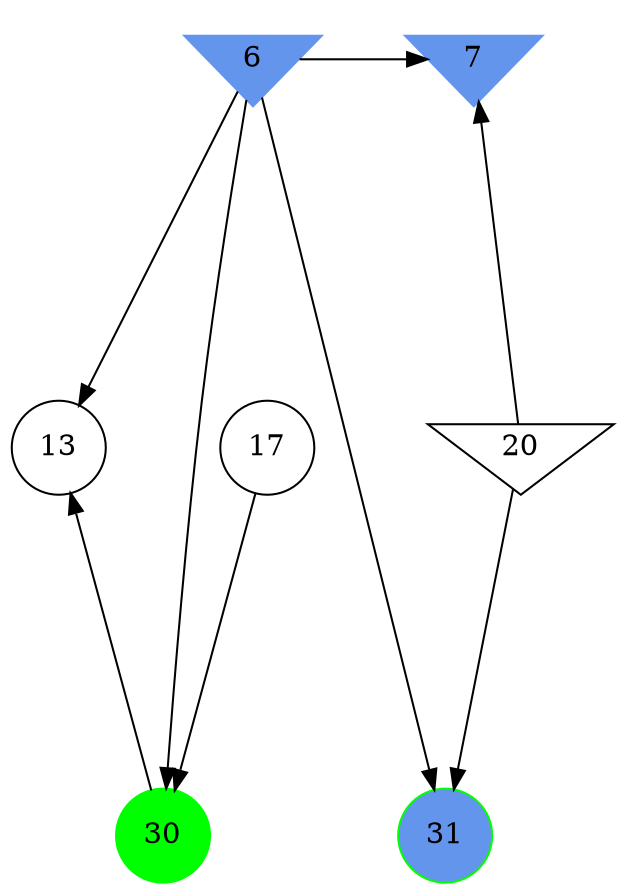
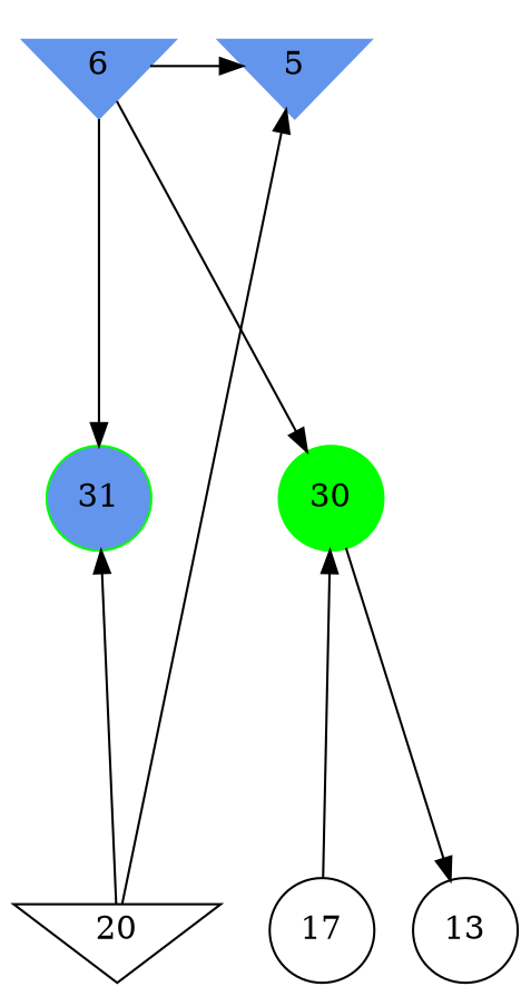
  digraph {
    ranksep=2.0
    node [color=black shape=circle style=filled]
-   5 [color=cornflowerblue shape=invtriangle label=7]
+   5 [color=cornflowerblue shape=invtriangle]
    6 [color=cornflowerblue shape=invtriangle]
    13 [style=""]
    17 [style=""]
    20 [shape=invtriangle style=""]
    30 [color=green]
    31 [color=green fillcolor=cornflowerblue]
    subgraph sub_1 {
      rank=same
      5
      6
    }
    subgraph sub_2 {
      rank=same
      13
      17
      20
    }
    subgraph sub_3 {
      rank=same
      30
      31
    }
    6 -> 5
-   6 -> 13
    6 -> 30
    6 -> 31
    17 -> 30
    20 -> 5
    20 -> 31
    30 -> 13
  }
